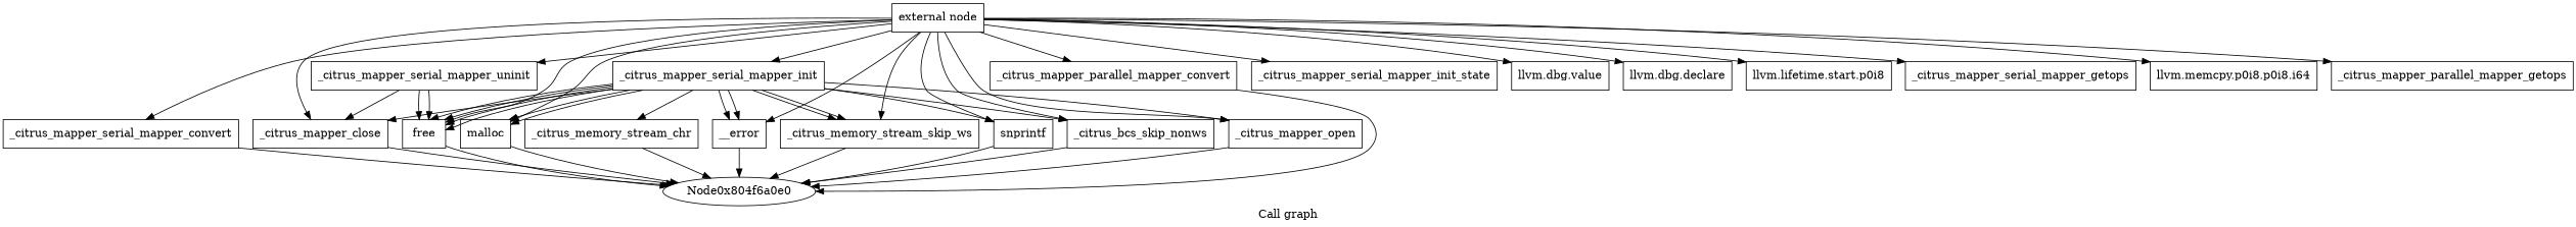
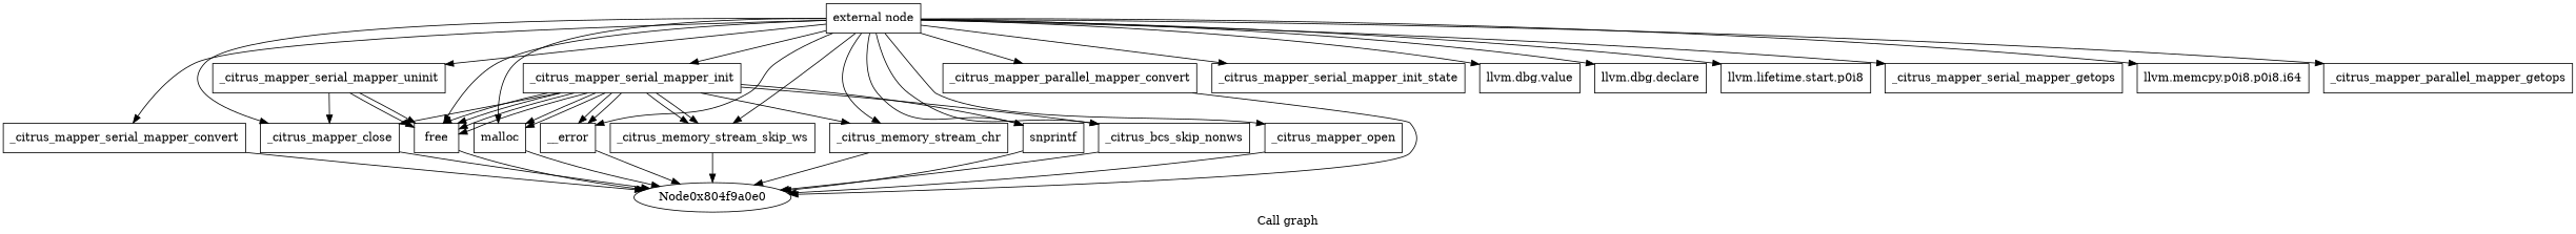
  digraph {
    label="Call graph"
    node [shape=record]
    n1 [label="{external node}"]
    n2 [label="{_citrus_mapper_serial_mapper_init}"]
    n3 [label="{_citrus_mapper_serial_mapper_uninit}"]
    n4 [label="{_citrus_mapper_serial_mapper_convert}"]
    n5 [label="{_citrus_mapper_serial_mapper_init_state}"]
    n6 [label="{llvm.dbg.value}"]
    n7 [label="{_citrus_mapper_close}"]
    n8 [label="{free}"]
    n9 [label="{llvm.dbg.declare}"]
    n10 [label="{llvm.lifetime.start.p0i8}"]
    n11 [label="{malloc}"]
    n12 [label="{__error}"]
    n13 [label="{_citrus_memory_stream_skip_ws}"]
    n14 [label="{_citrus_memory_stream_chr}"]
    n15 [label="{snprintf}"]
    n16 [label="{_citrus_bcs_skip_nonws}"]
    n17 [label="{_citrus_mapper_open}"]
    n18 [label="{_citrus_mapper_parallel_mapper_convert}"]
    n19 [label="{_citrus_mapper_serial_mapper_getops}"]
    n20 [label="{llvm.memcpy.p0i8.p0i8.i64}"]
    n21 [label="{_citrus_mapper_parallel_mapper_getops}"]
-   Node0x804f6a0e0 [shape=""]
+   Node0x804f6a0e0 [label=Node0x804f9a0e0 shape=""]
    n1 -> n2
    n1 -> n3
    n1 -> n4
    n1 -> n5
    n1 -> n6
    n1 -> n7
    n1 -> n8
    n1 -> n9
    n1 -> n10
    n1 -> n11
    n1 -> n12
    n1 -> n13
+   n1 -> n14
    n1 -> n15
    n1 -> n16
    n1 -> n17
    n1 -> n18
    n1 -> n19
    n1 -> n20
    n1 -> n21
    n2 -> n7
    n2 -> n8
    n2 -> n8
    n2 -> n8
    n2 -> n8
    n2 -> n11
    n2 -> n11
    n2 -> n12
    n2 -> n12
    n2 -> n13
    n2 -> n13
    n2 -> n14
    n2 -> n15
    n2 -> n16
-   n2 -> n17
    n3 -> n7
    n3 -> n8
    n3 -> n8
    n4 -> Node0x804f6a0e0
    n7 -> Node0x804f6a0e0
    n8 -> Node0x804f6a0e0
    n11 -> Node0x804f6a0e0
    n12 -> Node0x804f6a0e0
    n13 -> Node0x804f6a0e0
    n14 -> Node0x804f6a0e0
    n15 -> Node0x804f6a0e0
    n16 -> Node0x804f6a0e0
    n17 -> Node0x804f6a0e0
    n18 -> Node0x804f6a0e0
  }
